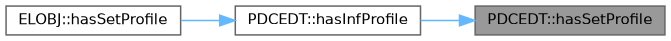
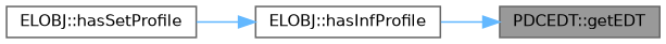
  digraph {
    rankdir=RL
    node [color=grey40 fillcolor=white fontname=Helvetica fontsize=10 shape=box style=filled]
    edge [color=steelblue1 dir=back fontname=Helvetica fontsize=10 labelfontname=Helvetica labelfontsize=10 style=solid]
-   n1 [color=gray40 fillcolor=grey60 fontcolor=black height=0.2 label="PDCEDT::hasSetProfile" width=0.4]
-   n2 [height=0.2 label="PDCEDT::hasInfProfile" width=0.4]
+   n1 [color=gray40 fillcolor=grey60 fontcolor=black height=0.2 label="PDCEDT::getEDT" width=0.4]
+   n2 [height=0.2 label="ELOBJ::hasInfProfile" width=0.4]
    n3 [height=0.2 label="ELOBJ::hasSetProfile" width=0.4]
    n1 -> n2
    n2 -> n3
  }
